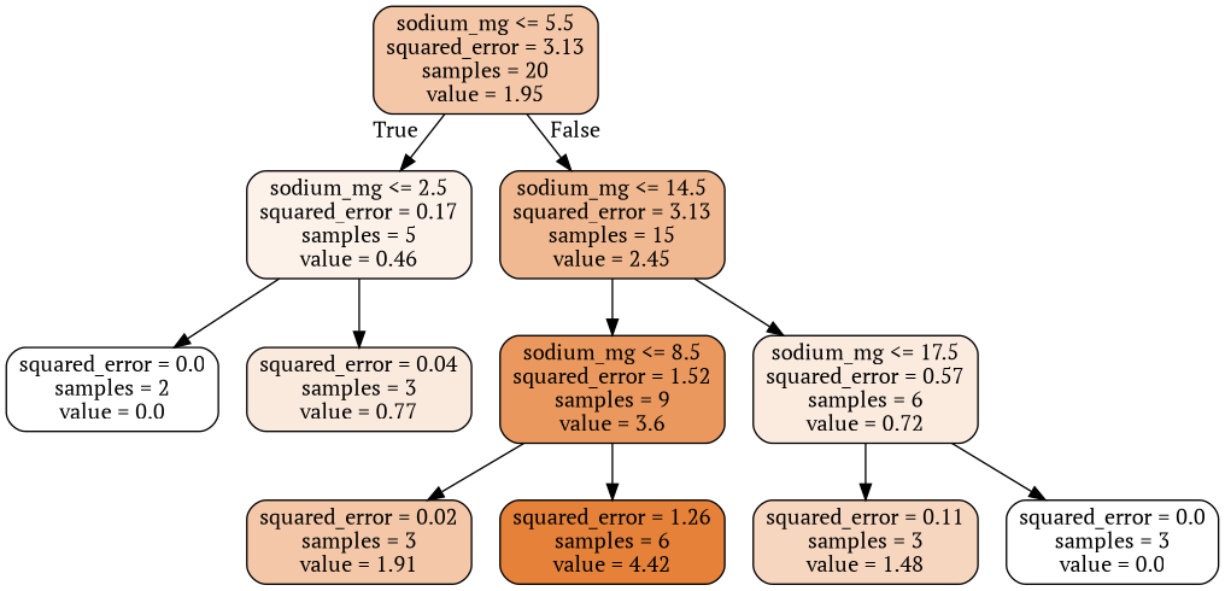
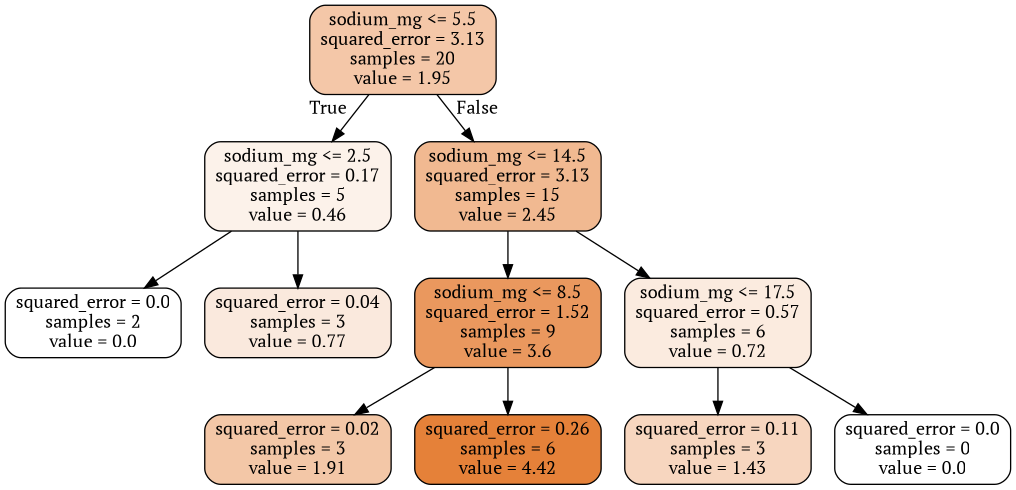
  digraph {
    fontname="PT Serif"
    node [color=black fillcolor="#ffffff" fontname="PT Serif" shape=box style="filled, rounded"]
    edge [fontname="PT Serif"]
    n1 [fillcolor="#f4c7a8" label="sodium_mg <= 5.5\nsquared_error = 3.13\nsamples = 20\nvalue = 1.95"]
    n2 [fillcolor="#fcf2ea" label="sodium_mg <= 2.5\nsquared_error = 0.17\nsamples = 5\nvalue = 0.46"]
    n3 [fillcolor="#f1b991" label="sodium_mg <= 14.5\nsquared_error = 3.13\nsamples = 15\nvalue = 2.45"]
    n4 [label="squared_error = 0.0\nsamples = 2\nvalue = 0.0"]
    n5 [fillcolor="#fae9dd" label="squared_error = 0.04\nsamples = 3\nvalue = 0.77"]
    n6 [fillcolor="#ea985e" label="sodium_mg <= 8.5\nsquared_error = 1.52\nsamples = 9\nvalue = 3.6"]
    n7 [fillcolor="#fbebdf" label="sodium_mg <= 17.5\nsquared_error = 0.57\nsamples = 6\nvalue = 0.72"]
    n8 [fillcolor="#f3c7a7" label="squared_error = 0.02\nsamples = 3\nvalue = 1.91"]
-   n9 [fillcolor="#e58139" label="squared_error = 1.26\nsamples = 6\nvalue = 4.42"]
-   n10 [fillcolor="#f7d6bf" label="squared_error = 0.11\nsamples = 3\nvalue = 1.48"]
-   n11 [label="squared_error = 0.0\nsamples = 3\nvalue = 0.0"]
+   n9 [fillcolor="#e58139" label="squared_error = 0.26\nsamples = 6\nvalue = 4.42"]
+   n10 [fillcolor="#f7d6bf" label="squared_error = 0.11\nsamples = 3\nvalue = 1.43"]
+   n11 [label="squared_error = 0.0\nsamples = 0\nvalue = 0.0"]
    n1 -> n2 [headlabel=True labelangle=45 labeldistance=2.5]
    n1 -> n3 [headlabel=False labelangle=-45 labeldistance=2.5]
    n2 -> n4
    n2 -> n5
    n3 -> n6
    n3 -> n7
    n6 -> n8
    n6 -> n9
    n7 -> n10
    n7 -> n11
  }
